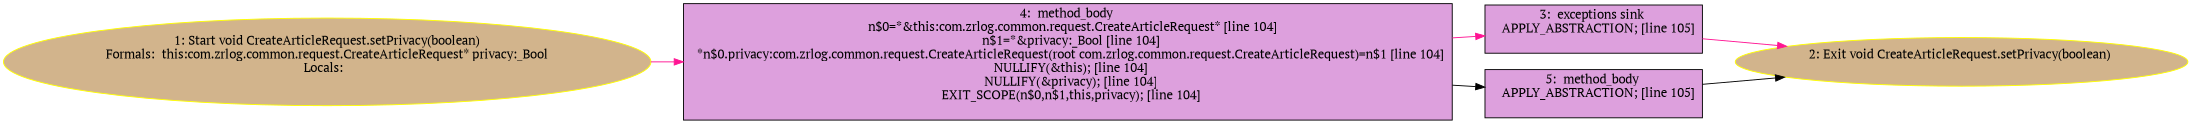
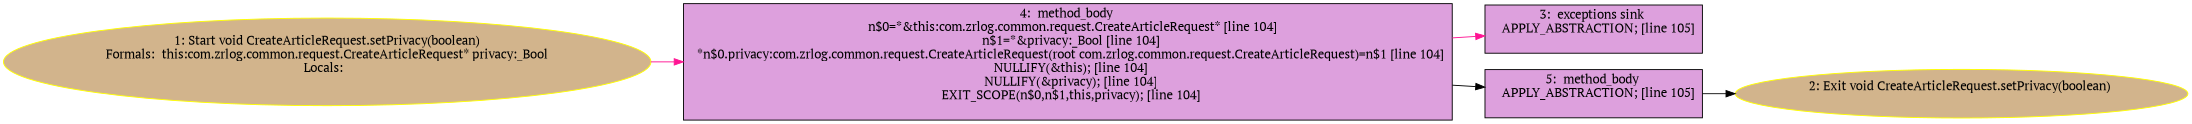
  digraph {
    fontname="PT Serif"
    rankdir=LR
    node [fillcolor=plum fontname="PT Serif" style=filled shape=box]
    edge [color=deeppink fontname="PT Serif"]
    n1 [color=yellow fillcolor=tan label="1: Start void CreateArticleRequest.setPrivacy(boolean)\nFormals:  this:com.zrlog.common.request.CreateArticleRequest* privacy:_Bool\nLocals:  \n  " shape=""]
    n2 [label="4:  method_body \n   n$0=*&this:com.zrlog.common.request.CreateArticleRequest* [line 104]\n  n$1=*&privacy:_Bool [line 104]\n  *n$0.privacy:com.zrlog.common.request.CreateArticleRequest(root com.zrlog.common.request.CreateArticleRequest)=n$1 [line 104]\n  NULLIFY(&this); [line 104]\n  NULLIFY(&privacy); [line 104]\n  EXIT_SCOPE(n$0,n$1,this,privacy); [line 104]\n "]
    n3 [label="3:  exceptions sink \n   APPLY_ABSTRACTION; [line 105]\n "]
    n4 [label="5:  method_body \n   APPLY_ABSTRACTION; [line 105]\n "]
    n5 [color=yellow fillcolor=tan label="2: Exit void CreateArticleRequest.setPrivacy(boolean) \n  " shape=""]
    n1 -> n2
    n2 -> n3
    n2 -> n4 [color=black]
-   n3 -> n5
    n4 -> n5 [color=black]
  }
